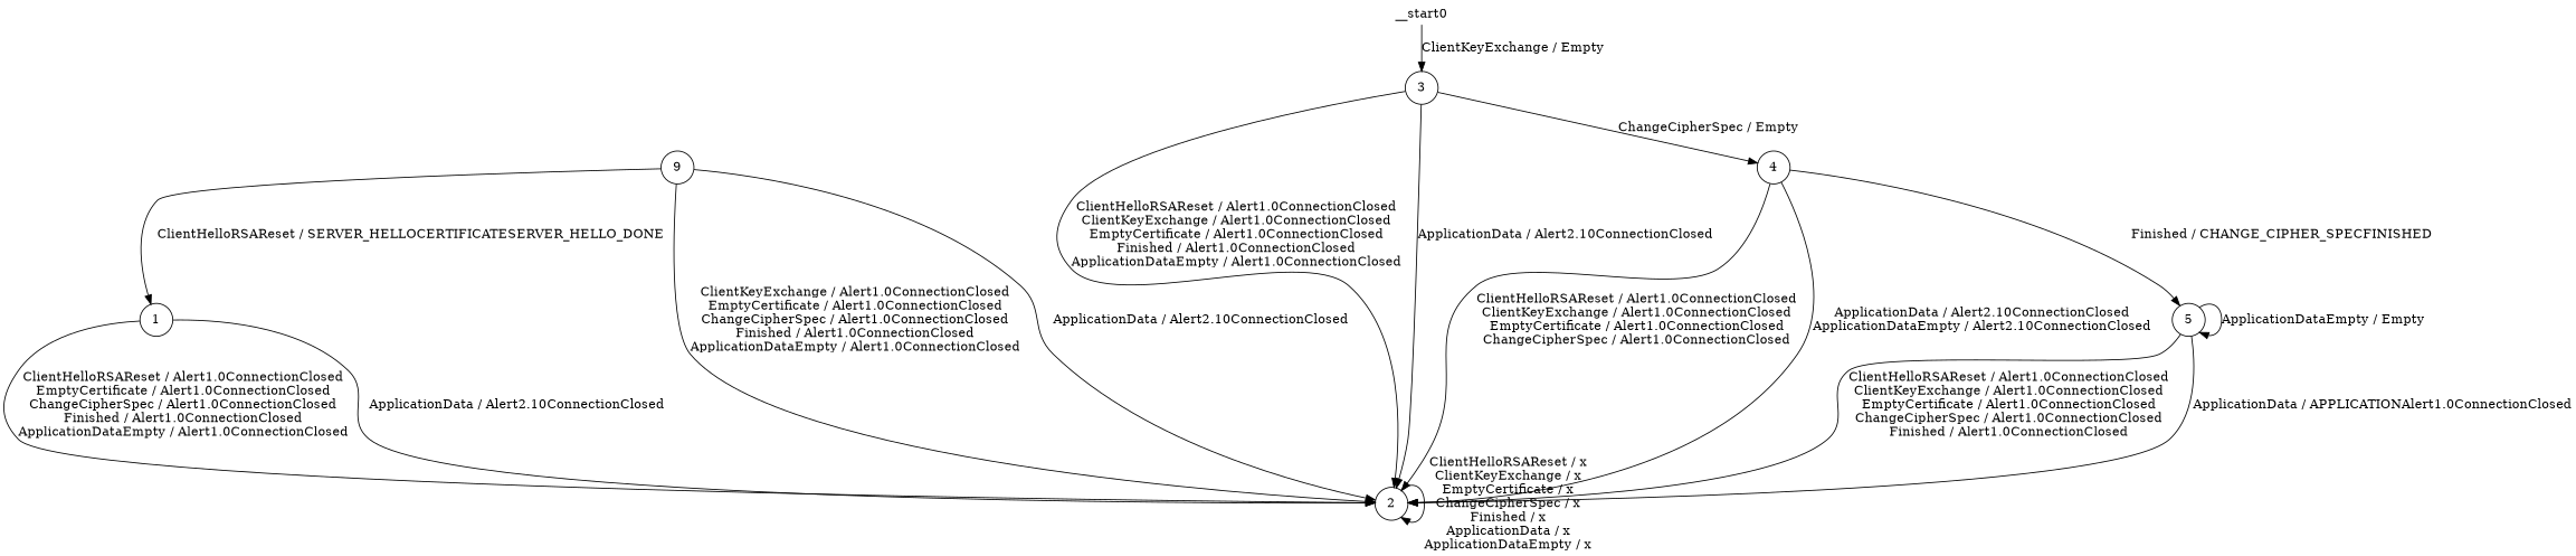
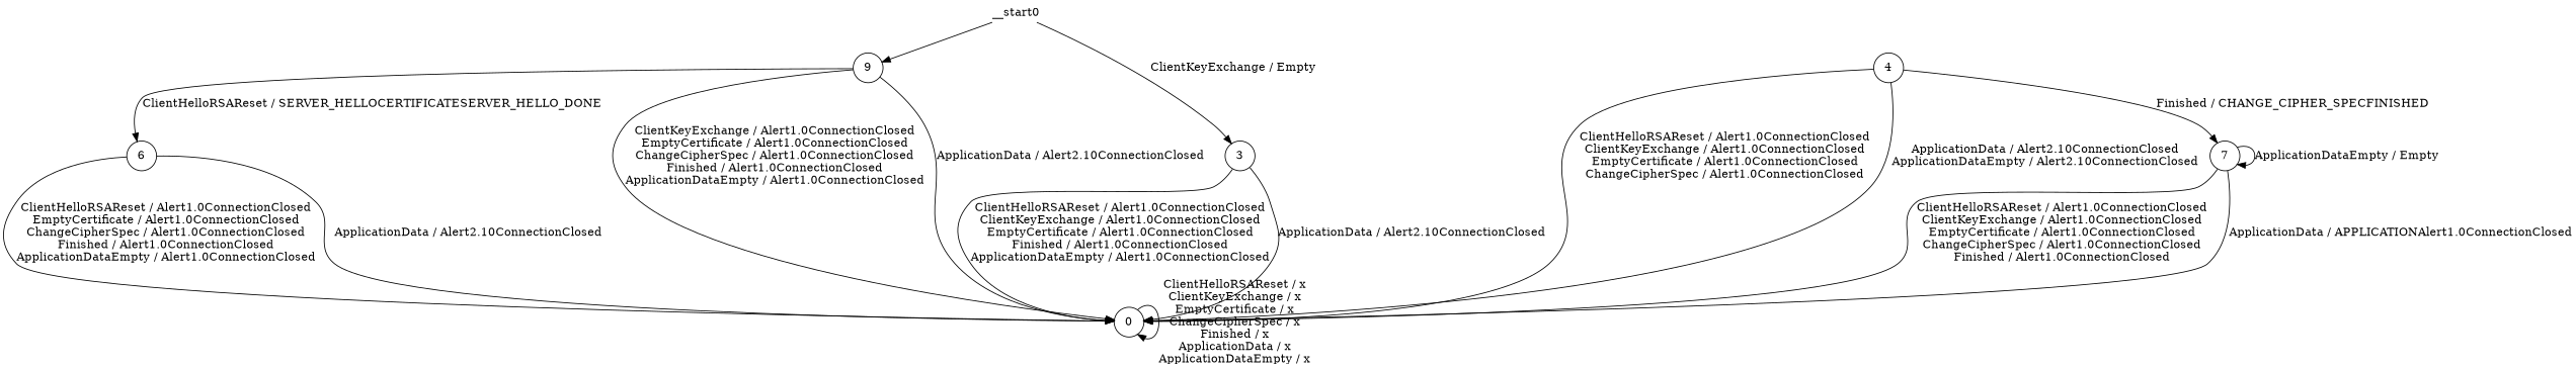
  digraph {
    node [shape=circle]
    n1 [label=9]
-   n2 [label=1]
-   n3 [label=2]
+   n2 [label=6]
+   n3 [label=0]
    n4 [label=3]
    n5 [label=4]
-   n6 [label=5]
+   n6 [label=7]
    __start0 [height=0 shape=none width=0]
    n1 -> n2 [label="ClientHelloRSAReset / SERVER_HELLOCERTIFICATESERVER_HELLO_DONE\n"]
    n1 -> n3 [label="ClientKeyExchange / Alert1.0ConnectionClosed\nEmptyCertificate / Alert1.0ConnectionClosed\nChangeCipherSpec / Alert1.0ConnectionClosed\nFinished / Alert1.0ConnectionClosed\nApplicationDataEmpty / Alert1.0ConnectionClosed\n"]
    n1 -> n3 [label="ApplicationData / Alert2.10ConnectionClosed\n"]
    n2 -> n3 [label="ClientHelloRSAReset / Alert1.0ConnectionClosed\nEmptyCertificate / Alert1.0ConnectionClosed\nChangeCipherSpec / Alert1.0ConnectionClosed\nFinished / Alert1.0ConnectionClosed\nApplicationDataEmpty / Alert1.0ConnectionClosed\n"]
    n2 -> n3 [label="ApplicationData / Alert2.10ConnectionClosed\n"]
    n3 -> n3 [label="ClientHelloRSAReset / x\nClientKeyExchange / x\nEmptyCertificate / x\nChangeCipherSpec / x\nFinished / x\nApplicationData / x\nApplicationDataEmpty / x\n"]
    n4 -> n3 [label="ClientHelloRSAReset / Alert1.0ConnectionClosed\nClientKeyExchange / Alert1.0ConnectionClosed\nEmptyCertificate / Alert1.0ConnectionClosed\nFinished / Alert1.0ConnectionClosed\nApplicationDataEmpty / Alert1.0ConnectionClosed\n"]
    n4 -> n3 [label="ApplicationData / Alert2.10ConnectionClosed\n"]
-   n4 -> n5 [label="ChangeCipherSpec / Empty\n"]
    n5 -> n3 [label="ClientHelloRSAReset / Alert1.0ConnectionClosed\nClientKeyExchange / Alert1.0ConnectionClosed\nEmptyCertificate / Alert1.0ConnectionClosed\nChangeCipherSpec / Alert1.0ConnectionClosed\n"]
    n5 -> n3 [label="ApplicationData / Alert2.10ConnectionClosed\nApplicationDataEmpty / Alert2.10ConnectionClosed\n"]
    n5 -> n6 [label="Finished / CHANGE_CIPHER_SPECFINISHED\n"]
    n6 -> n3 [label="ClientHelloRSAReset / Alert1.0ConnectionClosed\nClientKeyExchange / Alert1.0ConnectionClosed\nEmptyCertificate / Alert1.0ConnectionClosed\nChangeCipherSpec / Alert1.0ConnectionClosed\nFinished / Alert1.0ConnectionClosed\n"]
    n6 -> n3 [label="ApplicationData / APPLICATIONAlert1.0ConnectionClosed\n"]
    n6 -> n6 [label="ApplicationDataEmpty / Empty\n"]
+   __start0 -> n1
    __start0 -> n4 [label="ClientKeyExchange / Empty\n"]
  }
